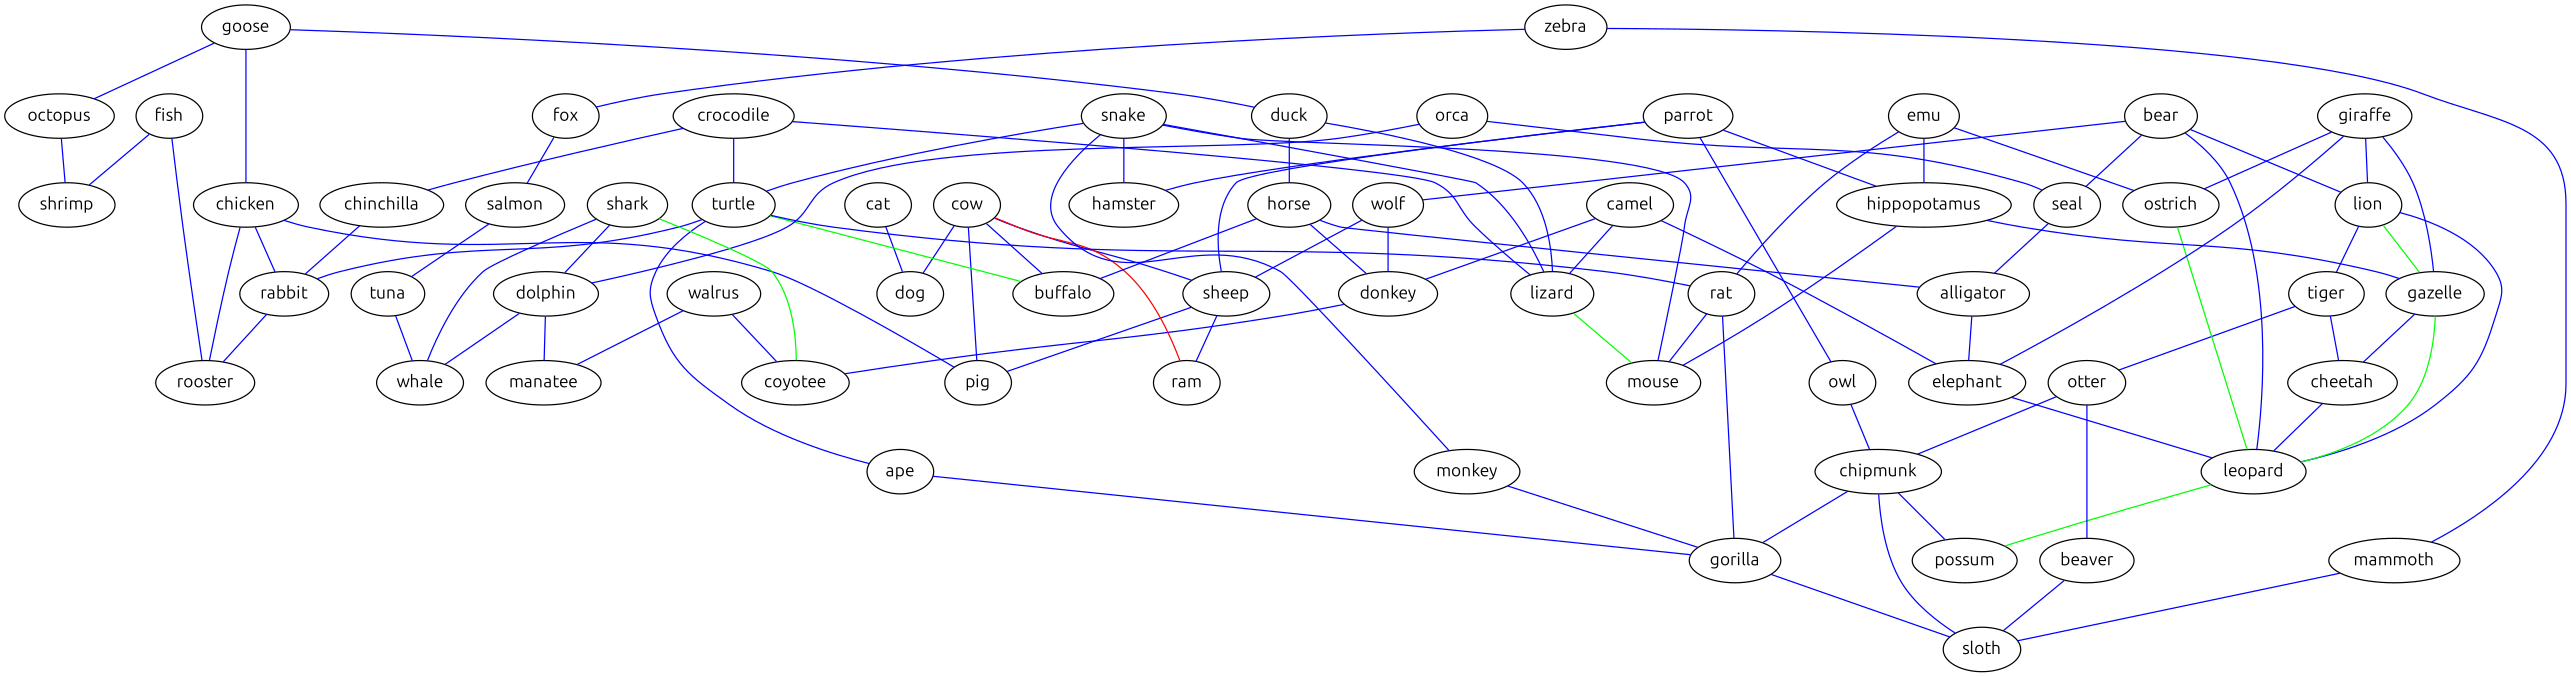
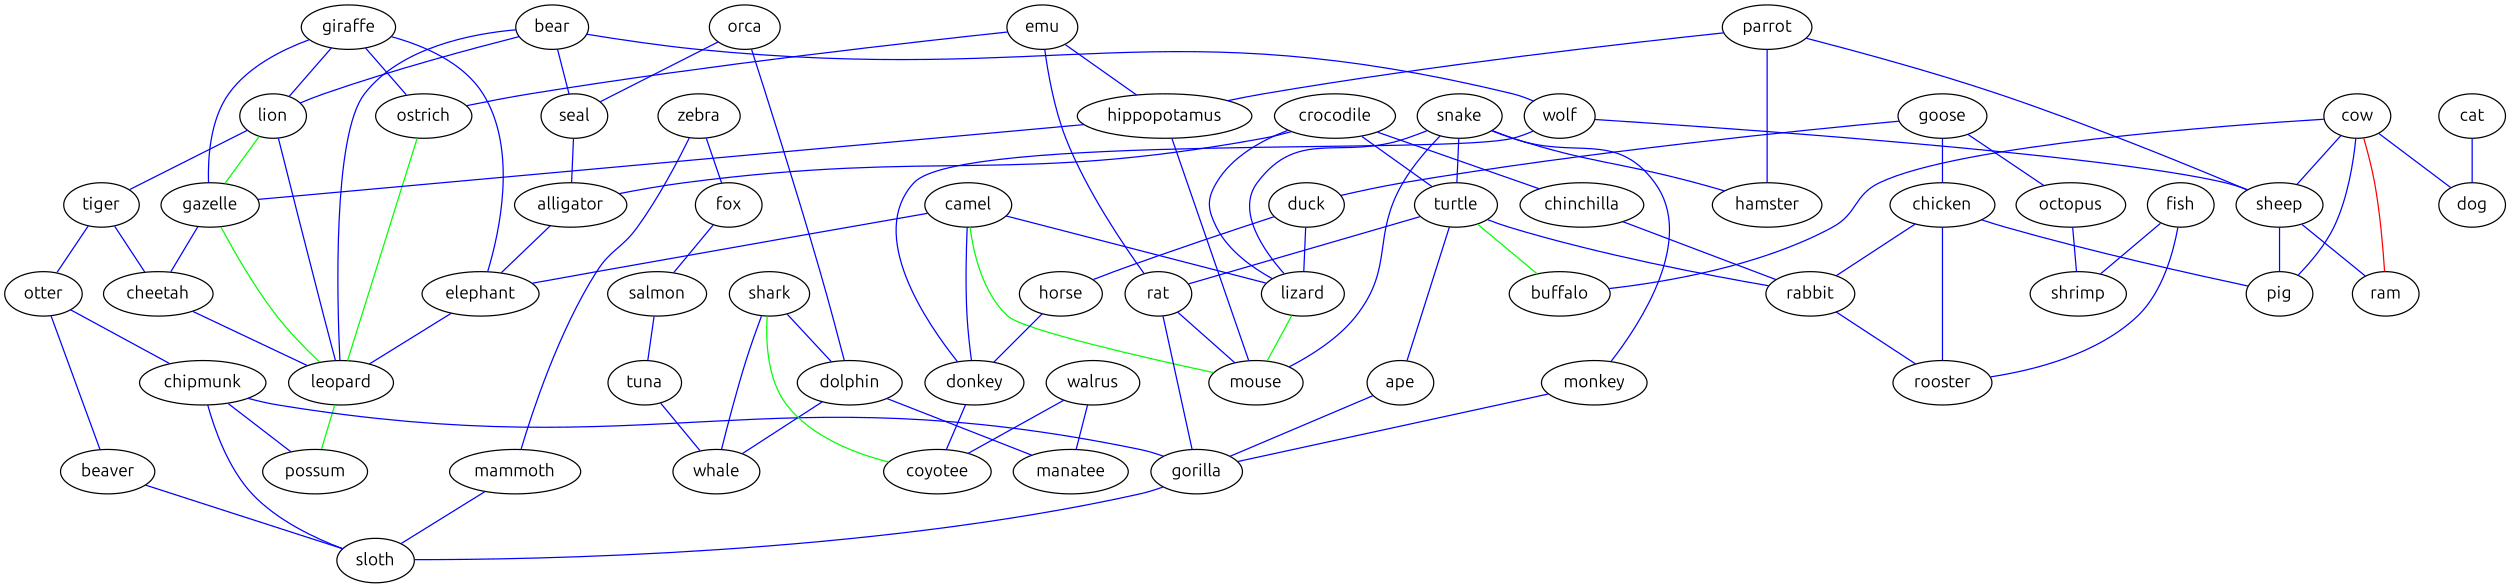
  strict graph {
    fontname=Ubuntu
    node [fontname=Ubuntu]
    edge [color=blue fontname=Ubuntu weight=1]
    alligator
    elephant
    leopard
    possum
    ape
    gorilla
    sloth
    bear
    seal
    wolf
    lion
    tiger
    cheetah
    otter
    donkey
    sheep
    beaver
    chipmunk
    coyotee
    pig
    ram
    camel
    lizard
    mouse
    cat
    dog
    chicken
    rooster
    rabbit
    chinchilla
    cow
    buffalo
    crocodile
    turtle
    rat
    dolphin
    whale
    manatee
    duck
    horse
    emu
    ostrich
    hippopotamus
    fish
    shrimp
    fox
    salmon
    tuna
    gazelle
    giraffe
    goose
    octopus
    mammoth
    monkey
    orca
-   owl
    parrot
    hamster
    shark
    snake
    walrus
    zebra
    alligator -- elephant
    elephant -- leopard
    leopard -- possum [color=green]
    ape -- gorilla
    gorilla -- sloth
    bear -- leopard
    bear -- seal
    bear -- wolf
    bear -- lion
    seal -- alligator
    wolf -- donkey
    wolf -- sheep
    lion -- leopard
    lion -- tiger
    lion -- gazelle [color=green]
    tiger -- cheetah
    tiger -- otter
    cheetah -- leopard
    otter -- beaver
    otter -- chipmunk
    donkey -- coyotee
    sheep -- pig
    sheep -- ram
    beaver -- sloth
    chipmunk -- possum
    chipmunk -- gorilla
    chipmunk -- sloth
    camel -- elephant
    camel -- donkey
    camel -- lizard
+   camel -- mouse [color=green]
    lizard -- mouse [color=green]
    cat -- dog
    chicken -- pig
    chicken -- rooster
    chicken -- rabbit
    rabbit -- rooster
    chinchilla -- rabbit
    cow -- sheep
    cow -- pig
    cow -- ram [color=red]
    cow -- dog
    cow -- buffalo
-   horse -- alligator
+   crocodile -- alligator
    crocodile -- lizard
    crocodile -- chinchilla
    crocodile -- turtle
    turtle -- ape
    turtle -- rabbit
    turtle -- buffalo [color=green]
    turtle -- rat
    rat -- gorilla
    rat -- mouse
    dolphin -- whale
    dolphin -- manatee
    duck -- lizard
    duck -- horse
    horse -- donkey
-   horse -- buffalo
    emu -- rat
    emu -- ostrich
    emu -- hippopotamus
    ostrich -- leopard [color=green]
    hippopotamus -- mouse
    hippopotamus -- gazelle
    fish -- rooster
    fish -- shrimp
    fox -- salmon
    salmon -- tuna
    tuna -- whale
    gazelle -- leopard [color=green]
    gazelle -- cheetah
    giraffe -- elephant
    giraffe -- lion
    giraffe -- ostrich
    giraffe -- gazelle
    goose -- chicken
    goose -- duck
    goose -- octopus
    octopus -- shrimp
    mammoth -- sloth
    monkey -- gorilla
    orca -- seal
    orca -- dolphin
-   owl -- chipmunk
    parrot -- sheep
    parrot -- hippopotamus
-   parrot -- owl
    parrot -- hamster
    shark -- coyotee [color=green]
    shark -- dolphin
    shark -- whale
    snake -- lizard
    snake -- mouse
    snake -- turtle
    snake -- monkey
    snake -- hamster
    walrus -- coyotee
    walrus -- manatee
    zebra -- fox
    zebra -- mammoth
  }
